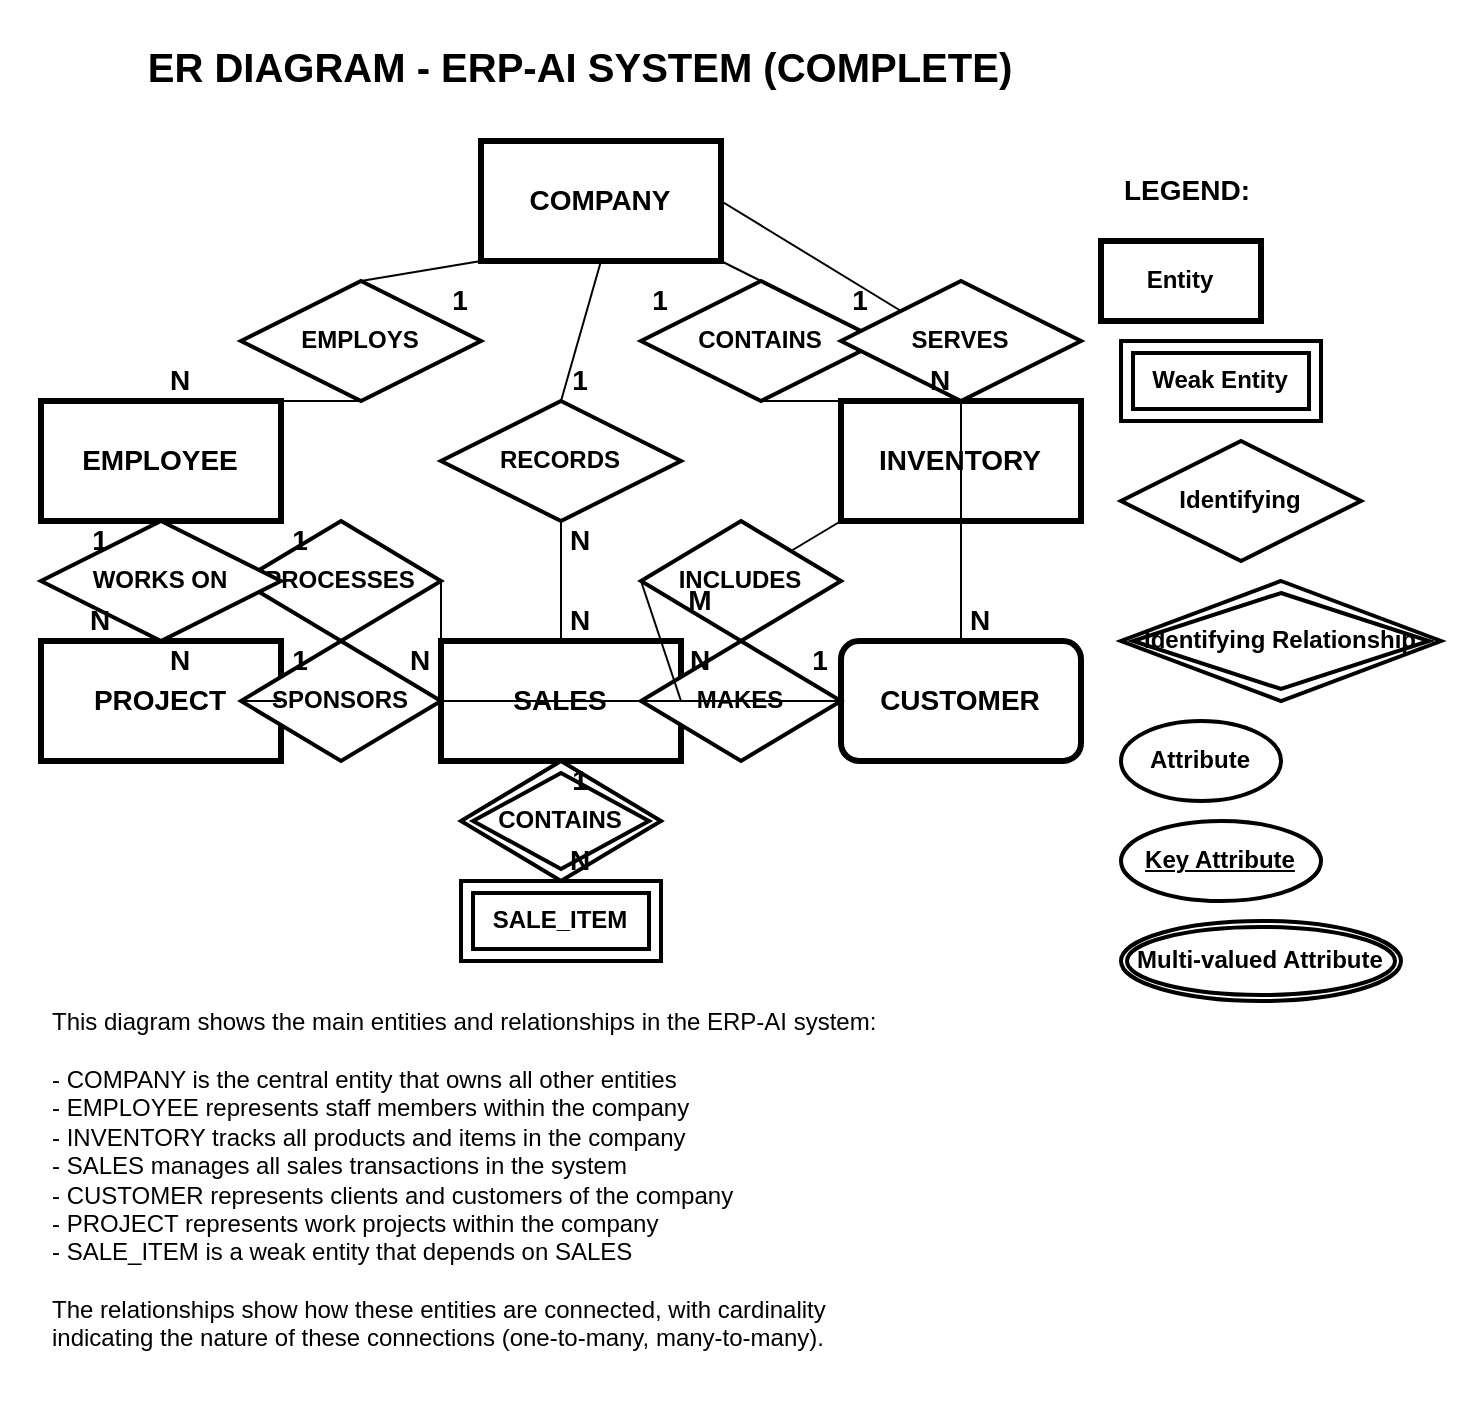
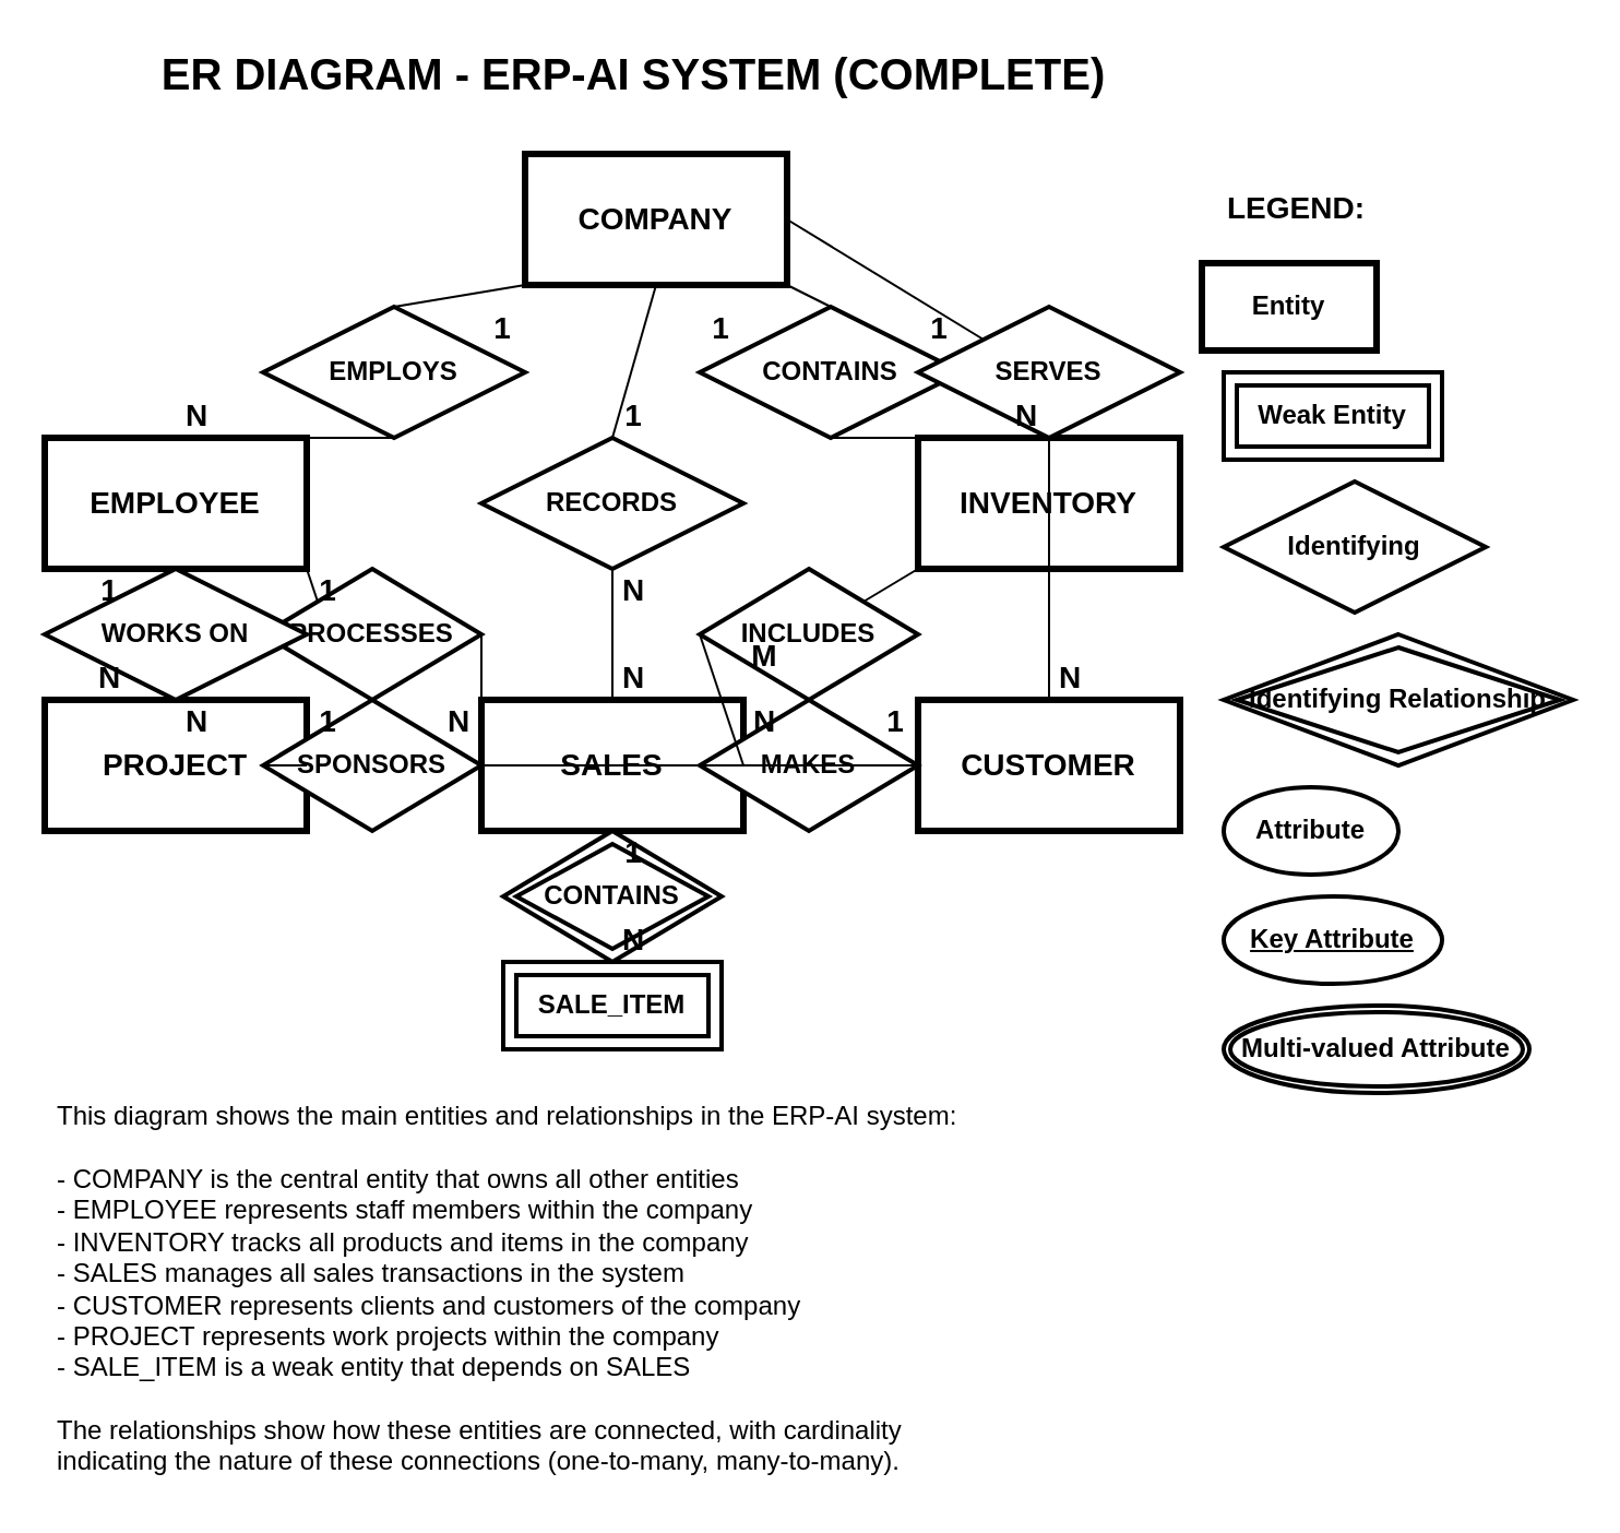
  <mxCell id="0" />
  <mxCell id="1" parent="0" />
  <mxCell id="2" value="ER DIAGRAM - ERP-AI SYSTEM (COMPLETE)" style="text;spacingTop=-5;align=center;fontSize=20;fontStyle=1" parent="1" vertex="1"><mxGeometry x="40" y="20" width="500" height="40" as="geometry" /></mxCell>
  <mxCell id="3" value="COMPANY" style="whiteSpace=wrap;align=center;verticalAlign=middle;fontStyle=1;strokeWidth=3;fillColor=#FFFFFF;fontSize=14;" parent="1" vertex="1"><mxGeometry x="240" y="70" width="120" height="60" as="geometry" /></mxCell>
  <mxCell id="4" value="EMPLOYEE" style="whiteSpace=wrap;align=center;verticalAlign=middle;fontStyle=1;strokeWidth=3;fillColor=#FFFFFF;fontSize=14;" parent="1" vertex="1"><mxGeometry x="20" y="200" width="120" height="60" as="geometry" /></mxCell>
  <mxCell id="5" value="INVENTORY" style="whiteSpace=wrap;align=center;verticalAlign=middle;fontStyle=1;strokeWidth=3;fillColor=#FFFFFF;fontSize=14;" parent="1" vertex="1"><mxGeometry x="420" y="200" width="120" height="60" as="geometry" /></mxCell>
  <mxCell id="6" value="SALES" style="whiteSpace=wrap;align=center;verticalAlign=middle;fontStyle=1;strokeWidth=3;fillColor=#FFFFFF;fontSize=14;" parent="1" vertex="1"><mxGeometry x="220" y="320" width="120" height="60" as="geometry" /></mxCell>
- <mxCell id="7" value="CUSTOMER" style="whiteSpace=wrap;align=center;verticalAlign=middle;fontStyle=1;strokeWidth=3;fillColor=#FFFFFF;fontSize=14;rounded=1;" parent="1" vertex="1"><mxGeometry x="420" y="320" width="120" height="60" as="geometry" /></mxCell>
+ <mxCell id="7" value="CUSTOMER" style="whiteSpace=wrap;align=center;verticalAlign=middle;fontStyle=1;strokeWidth=3;fillColor=#FFFFFF;fontSize=14;" parent="1" vertex="1"><mxGeometry x="420" y="320" width="120" height="60" as="geometry" /></mxCell>
  <mxCell id="8" value="PROJECT" style="whiteSpace=wrap;align=center;verticalAlign=middle;fontStyle=1;strokeWidth=3;fillColor=#FFFFFF;fontSize=14;" parent="1" vertex="1"><mxGeometry x="20" y="320" width="120" height="60" as="geometry" /></mxCell>
  <mxCell id="9" value="SALE_ITEM" style="shape=ext;margin=3;double=1;whiteSpace=wrap;html=1;align=center;fontStyle=1;strokeWidth=2;fillColor=#FFFFFF;fontSize=12;" parent="1" vertex="1"><mxGeometry x="230" y="440" width="100" height="40" as="geometry" /></mxCell>
  <mxCell id="10" value="EMPLOYS" style="shape=rhombus;perimeter=rhombusPerimeter;whiteSpace=wrap;html=1;align=center;fontStyle=1;strokeWidth=2;fillColor=#FFFFFF;fontSize=12;" parent="1" vertex="1"><mxGeometry x="120" y="140" width="120" height="60" as="geometry" /></mxCell>
  <mxCell id="11" value="CONTAINS" style="shape=rhombus;perimeter=rhombusPerimeter;whiteSpace=wrap;html=1;align=center;fontStyle=1;strokeWidth=2;fillColor=#FFFFFF;fontSize=12;" parent="1" vertex="1"><mxGeometry x="320" y="140" width="120" height="60" as="geometry" /></mxCell>
  <mxCell id="12" value="RECORDS" style="shape=rhombus;perimeter=rhombusPerimeter;whiteSpace=wrap;html=1;align=center;fontStyle=1;strokeWidth=2;fillColor=#FFFFFF;fontSize=12;" parent="1" vertex="1"><mxGeometry x="220" y="200" width="120" height="60" as="geometry" /></mxCell>
  <mxCell id="13" value="SERVES" style="shape=rhombus;perimeter=rhombusPerimeter;whiteSpace=wrap;html=1;align=center;fontStyle=1;strokeWidth=2;fillColor=#FFFFFF;fontSize=12;" parent="1" vertex="1"><mxGeometry x="420" y="140" width="120" height="60" as="geometry" /></mxCell>
  <mxCell id="14" value="PROCESSES" style="shape=rhombus;perimeter=rhombusPerimeter;whiteSpace=wrap;html=1;align=center;fontStyle=1;strokeWidth=2;fillColor=#FFFFFF;fontSize=12;" parent="1" vertex="1"><mxGeometry x="120" y="260" width="100" height="60" as="geometry" /></mxCell>
  <mxCell id="15" value="INCLUDES" style="shape=rhombus;perimeter=rhombusPerimeter;whiteSpace=wrap;html=1;align=center;fontStyle=1;strokeWidth=2;fillColor=#FFFFFF;fontSize=12;" parent="1" vertex="1"><mxGeometry x="320" y="260" width="100" height="60" as="geometry" /></mxCell>
  <mxCell id="16" value="MAKES" style="shape=rhombus;perimeter=rhombusPerimeter;whiteSpace=wrap;html=1;align=center;fontStyle=1;strokeWidth=2;fillColor=#FFFFFF;fontSize=12;" parent="1" vertex="1"><mxGeometry x="320" y="320" width="100" height="60" as="geometry" /></mxCell>
  <mxCell id="17" value="WORKS ON" style="shape=rhombus;perimeter=rhombusPerimeter;whiteSpace=wrap;html=1;align=center;fontStyle=1;strokeWidth=2;fillColor=#FFFFFF;fontSize=12;" parent="1" vertex="1"><mxGeometry x="20" y="260" width="120" height="60" as="geometry" /></mxCell>
  <mxCell id="18" value="SPONSORS" style="shape=rhombus;perimeter=rhombusPerimeter;whiteSpace=wrap;html=1;align=center;fontStyle=1;strokeWidth=2;fillColor=#FFFFFF;fontSize=12;" parent="1" vertex="1"><mxGeometry x="120" y="320" width="100" height="60" as="geometry" /></mxCell>
  <mxCell id="19" value="CONTAINS" style="shape=rhombus;double=1;perimeter=rhombusPerimeter;whiteSpace=wrap;html=1;align=center;fontStyle=1;strokeWidth=2;fillColor=#FFFFFF;fontSize=12;" parent="1" vertex="1"><mxGeometry x="230" y="380" width="100" height="60" as="geometry" /></mxCell>
  <mxCell id="20" value="" style="endArrow=none;html=1;rounded=0;exitX=0;exitY=1;exitDx=0;exitDy=0;entryX=0.5;entryY=0;entryDx=0;entryDy=0;" parent="1" source="3" target="10" edge="1"><mxGeometry relative="1" as="geometry" /></mxCell>
  <mxCell id="21" value="" style="endArrow=none;html=1;rounded=0;exitX=1;exitY=1;exitDx=0;exitDy=0;entryX=0.5;entryY=0;entryDx=0;entryDy=0;" parent="1" source="3" target="11" edge="1"><mxGeometry relative="1" as="geometry" /></mxCell>
  <mxCell id="22" value="" style="endArrow=none;html=1;rounded=0;exitX=0.5;exitY=1;exitDx=0;exitDy=0;entryX=0.5;entryY=0;entryDx=0;entryDy=0;" parent="1" source="3" target="12" edge="1"><mxGeometry relative="1" as="geometry" /></mxCell>
  <mxCell id="23" value="" style="endArrow=none;html=1;rounded=0;exitX=1;exitY=0.5;exitDx=0;exitDy=0;entryX=0;entryY=0;entryDx=0;entryDy=0;" parent="1" source="3" target="13" edge="1"><mxGeometry relative="1" as="geometry" /></mxCell>
  <mxCell id="24" value="" style="endArrow=none;html=1;rounded=0;exitX=0.5;exitY=1;exitDx=0;exitDy=0;entryX=0.5;entryY=0;entryDx=0;entryDy=0;" parent="1" source="10" target="4" edge="1"><mxGeometry relative="1" as="geometry" /></mxCell>
  <mxCell id="25" value="" style="endArrow=none;html=1;rounded=0;exitX=0.5;exitY=1;exitDx=0;exitDy=0;entryX=0.5;entryY=0;entryDx=0;entryDy=0;" parent="1" source="11" target="5" edge="1"><mxGeometry relative="1" as="geometry" /></mxCell>
  <mxCell id="26" value="" style="endArrow=none;html=1;rounded=0;exitX=0.5;exitY=1;exitDx=0;exitDy=0;entryX=0.5;entryY=0;entryDx=0;entryDy=0;" parent="1" source="12" target="6" edge="1"><mxGeometry relative="1" as="geometry" /></mxCell>
  <mxCell id="27" value="" style="endArrow=none;html=1;rounded=0;exitX=0.5;exitY=1;exitDx=0;exitDy=0;entryX=0.5;entryY=0;entryDx=0;entryDy=0;" parent="1" source="13" target="7" edge="1"><mxGeometry relative="1" as="geometry" /></mxCell>
+ <mxCell id="28" value="" style="endArrow=none;html=1;rounded=0;exitX=1;exitY=1;exitDx=0;exitDy=0;entryX=0;entryY=0;entryDx=0;entryDy=0;" parent="1" source="4" target="14" edge="1"><mxGeometry relative="1" as="geometry" /></mxCell>
  <mxCell id="29" value="" style="endArrow=none;html=1;rounded=0;exitX=1;exitY=0.5;exitDx=0;exitDy=0;entryX=0;entryY=0.5;entryDx=0;entryDy=0;" parent="1" source="14" target="6" edge="1"><mxGeometry relative="1" as="geometry" /></mxCell>
  <mxCell id="30" value="" style="endArrow=none;html=1;rounded=0;exitX=0;exitY=1;exitDx=0;exitDy=0;entryX=1;entryY=0;entryDx=0;entryDy=0;" parent="1" source="5" target="15" edge="1"><mxGeometry relative="1" as="geometry" /></mxCell>
  <mxCell id="31" value="" style="endArrow=none;html=1;rounded=0;exitX=0;exitY=0.5;exitDx=0;exitDy=0;entryX=1;entryY=0.5;entryDx=0;entryDy=0;" parent="1" source="15" target="6" edge="1"><mxGeometry relative="1" as="geometry" /></mxCell>
  <mxCell id="32" value="" style="endArrow=none;html=1;rounded=0;exitX=0;exitY=0.5;exitDx=0;exitDy=0;entryX=1;entryY=0.5;entryDx=0;entryDy=0;" parent="1" source="7" target="16" edge="1"><mxGeometry relative="1" as="geometry" /></mxCell>
  <mxCell id="33" value="" style="endArrow=none;html=1;rounded=0;exitX=0;exitY=0.5;exitDx=0;exitDy=0;entryX=1;entryY=0.5;entryDx=0;entryDy=0;" parent="1" source="16" target="6" edge="1"><mxGeometry relative="1" as="geometry" /></mxCell>
  <mxCell id="34" value="" style="endArrow=none;html=1;rounded=0;exitX=0.5;exitY=1;exitDx=0;exitDy=0;entryX=0.5;entryY=0;entryDx=0;entryDy=0;" parent="1" source="4" target="17" edge="1"><mxGeometry relative="1" as="geometry" /></mxCell>
  <mxCell id="35" value="" style="endArrow=none;html=1;rounded=0;exitX=0.5;exitY=1;exitDx=0;exitDy=0;entryX=0.5;entryY=0;entryDx=0;entryDy=0;" parent="1" source="17" target="8" edge="1"><mxGeometry relative="1" as="geometry" /></mxCell>
  <mxCell id="36" value="" style="endArrow=none;html=1;rounded=0;exitX=1;exitY=0.5;exitDx=0;exitDy=0;entryX=0;entryY=0.5;entryDx=0;entryDy=0;" parent="1" source="8" target="18" edge="1"><mxGeometry relative="1" as="geometry" /></mxCell>
  <mxCell id="37" value="" style="endArrow=none;html=1;rounded=0;exitX=1;exitY=0.5;exitDx=0;exitDy=0;entryX=0;entryY=0.5;entryDx=0;entryDy=0;" parent="1" source="18" target="7" edge="1"><mxGeometry relative="1" as="geometry"><mxPoint x="420" y="350" as="targetPoint" /></mxGeometry></mxCell>
  <mxCell id="38" value="" style="endArrow=none;html=1;rounded=0;exitX=0.5;exitY=1;exitDx=0;exitDy=0;entryX=0.5;entryY=0;entryDx=0;entryDy=0;" parent="1" source="6" target="19" edge="1"><mxGeometry relative="1" as="geometry" /></mxCell>
  <mxCell id="39" value="" style="endArrow=none;html=1;rounded=0;exitX=0.5;exitY=1;exitDx=0;exitDy=0;entryX=0.5;entryY=0;entryDx=0;entryDy=0;" parent="1" source="19" target="9" edge="1"><mxGeometry relative="1" as="geometry" /></mxCell>
  <mxCell id="40" value="1" style="text;html=1;strokeColor=none;fillColor=none;align=center;verticalAlign=middle;whiteSpace=wrap;rounded=0;fontSize=14;fontStyle=1" parent="1" vertex="1"><mxGeometry x="220" y="140" width="20" height="20" as="geometry" /></mxCell>
  <mxCell id="41" value="N" style="text;html=1;strokeColor=none;fillColor=none;align=center;verticalAlign=middle;whiteSpace=wrap;rounded=0;fontSize=14;fontStyle=1" parent="1" vertex="1"><mxGeometry x="80" y="180" width="20" height="20" as="geometry" /></mxCell>
  <mxCell id="42" value="1" style="text;html=1;strokeColor=none;fillColor=none;align=center;verticalAlign=middle;whiteSpace=wrap;rounded=0;fontSize=14;fontStyle=1" parent="1" vertex="1"><mxGeometry x="320" y="140" width="20" height="20" as="geometry" /></mxCell>
  <mxCell id="43" value="N" style="text;html=1;strokeColor=none;fillColor=none;align=center;verticalAlign=middle;whiteSpace=wrap;rounded=0;fontSize=14;fontStyle=1" parent="1" vertex="1"><mxGeometry x="460" y="180" width="20" height="20" as="geometry" /></mxCell>
  <mxCell id="44" value="1" style="text;html=1;strokeColor=none;fillColor=none;align=center;verticalAlign=middle;whiteSpace=wrap;rounded=0;fontSize=14;fontStyle=1" parent="1" vertex="1"><mxGeometry x="280" y="180" width="20" height="20" as="geometry" /></mxCell>
  <mxCell id="45" value="N" style="text;html=1;strokeColor=none;fillColor=none;align=center;verticalAlign=middle;whiteSpace=wrap;rounded=0;fontSize=14;fontStyle=1" parent="1" vertex="1"><mxGeometry x="280" y="300" width="20" height="20" as="geometry" /></mxCell>
  <mxCell id="46" value="1" style="text;html=1;strokeColor=none;fillColor=none;align=center;verticalAlign=middle;whiteSpace=wrap;rounded=0;fontSize=14;fontStyle=1" parent="1" vertex="1"><mxGeometry x="420" y="140" width="20" height="20" as="geometry" /></mxCell>
  <mxCell id="47" value="N" style="text;html=1;strokeColor=none;fillColor=none;align=center;verticalAlign=middle;whiteSpace=wrap;rounded=0;fontSize=14;fontStyle=1" parent="1" vertex="1"><mxGeometry x="480" y="300" width="20" height="20" as="geometry" /></mxCell>
  <mxCell id="48" value="1" style="text;html=1;strokeColor=none;fillColor=none;align=center;verticalAlign=middle;whiteSpace=wrap;rounded=0;fontSize=14;fontStyle=1" parent="1" vertex="1"><mxGeometry x="40" y="260" width="20" height="20" as="geometry" /></mxCell>
  <mxCell id="49" value="N" style="text;html=1;strokeColor=none;fillColor=none;align=center;verticalAlign=middle;whiteSpace=wrap;rounded=0;fontSize=14;fontStyle=1" parent="1" vertex="1"><mxGeometry x="40" y="300" width="20" height="20" as="geometry" /></mxCell>
  <mxCell id="50" value="1" style="text;html=1;strokeColor=none;fillColor=none;align=center;verticalAlign=middle;whiteSpace=wrap;rounded=0;fontSize=14;fontStyle=1" parent="1" vertex="1"><mxGeometry x="140" y="260" width="20" height="20" as="geometry" /></mxCell>
  <mxCell id="51" value="N" style="text;html=1;strokeColor=none;fillColor=none;align=center;verticalAlign=middle;whiteSpace=wrap;rounded=0;fontSize=14;fontStyle=1" parent="1" vertex="1"><mxGeometry x="200" y="320" width="20" height="20" as="geometry" /></mxCell>
  <mxCell id="52" value="M" style="text;html=1;strokeColor=none;fillColor=none;align=center;verticalAlign=middle;whiteSpace=wrap;rounded=0;fontSize=14;fontStyle=1" parent="1" vertex="1"><mxGeometry x="340" y="290" width="20" height="20" as="geometry" /></mxCell>
  <mxCell id="53" value="N" style="text;html=1;strokeColor=none;fillColor=none;align=center;verticalAlign=middle;whiteSpace=wrap;rounded=0;fontSize=14;fontStyle=1" parent="1" vertex="1"><mxGeometry x="280" y="260" width="20" height="20" as="geometry" /></mxCell>
  <mxCell id="54" value="1" style="text;html=1;strokeColor=none;fillColor=none;align=center;verticalAlign=middle;whiteSpace=wrap;rounded=0;fontSize=14;fontStyle=1" parent="1" vertex="1"><mxGeometry x="400" y="320" width="20" height="20" as="geometry" /></mxCell>
  <mxCell id="55" value="N" style="text;html=1;strokeColor=none;fillColor=none;align=center;verticalAlign=middle;whiteSpace=wrap;rounded=0;fontSize=14;fontStyle=1" parent="1" vertex="1"><mxGeometry x="340" y="320" width="20" height="20" as="geometry" /></mxCell>
  <mxCell id="56" value="1" style="text;html=1;strokeColor=none;fillColor=none;align=center;verticalAlign=middle;whiteSpace=wrap;rounded=0;fontSize=14;fontStyle=1" parent="1" vertex="1"><mxGeometry x="140" y="320" width="20" height="20" as="geometry" /></mxCell>
  <mxCell id="57" value="N" style="text;html=1;strokeColor=none;fillColor=none;align=center;verticalAlign=middle;whiteSpace=wrap;rounded=0;fontSize=14;fontStyle=1" parent="1" vertex="1"><mxGeometry x="80" y="320" width="20" height="20" as="geometry" /></mxCell>
  <mxCell id="58" value="1" style="text;html=1;strokeColor=none;fillColor=none;align=center;verticalAlign=middle;whiteSpace=wrap;rounded=0;fontSize=14;fontStyle=1" parent="1" vertex="1"><mxGeometry x="280" y="380" width="20" height="20" as="geometry" /></mxCell>
  <mxCell id="59" value="N" style="text;html=1;strokeColor=none;fillColor=none;align=center;verticalAlign=middle;whiteSpace=wrap;rounded=0;fontSize=14;fontStyle=1" parent="1" vertex="1"><mxGeometry x="280" y="420" width="20" height="20" as="geometry" /></mxCell>
  <mxCell id="60" value="LEGEND:" style="text;html=1;strokeColor=none;fillColor=none;align=left;verticalAlign=middle;whiteSpace=wrap;rounded=0;fontStyle=1;fontSize=14;" vertex="1" parent="1"><mxGeometry x="560" y="80" width="80" height="30" as="geometry" /></mxCell>
  <mxCell id="61" value="Entity" style="whiteSpace=wrap;align=center;verticalAlign=middle;fontStyle=1;strokeWidth=3;fillColor=#FFFFFF;fontSize=12;" vertex="1" parent="1"><mxGeometry x="550" y="120" width="80" height="40" as="geometry" /></mxCell>
  <mxCell id="62" value="Weak Entity" style="shape=ext;margin=3;double=1;whiteSpace=wrap;html=1;align=center;fontStyle=1;strokeWidth=2;fillColor=#FFFFFF;fontSize=12;" vertex="1" parent="1"><mxGeometry x="560" y="170" width="100" height="40" as="geometry" /></mxCell>
  <mxCell id="63" value="Identifying" style="shape=rhombus;perimeter=rhombusPerimeter;whiteSpace=wrap;html=1;align=center;fontStyle=1;strokeWidth=2;fillColor=#FFFFFF;fontSize=12;" vertex="1" parent="1"><mxGeometry x="560" y="220" width="120" height="60" as="geometry" /></mxCell>
  <mxCell id="64" value="Identifying Relationship" style="shape=rhombus;double=1;perimeter=rhombusPerimeter;whiteSpace=wrap;html=1;align=center;fontStyle=1;strokeWidth=2;fillColor=#FFFFFF;fontSize=12;" vertex="1" parent="1"><mxGeometry x="560" y="290" width="160" height="60" as="geometry" /></mxCell>
  <mxCell id="65" value="Attribute" style="ellipse;whiteSpace=wrap;html=1;align=center;fontStyle=1;strokeWidth=2;fillColor=#FFFFFF;fontSize=12;" vertex="1" parent="1"><mxGeometry x="560" y="360" width="80" height="40" as="geometry" /></mxCell>
  <mxCell id="66" value="&lt;u&gt;Key Attribute&lt;/u&gt;" style="ellipse;whiteSpace=wrap;html=1;align=center;fontStyle=1;strokeWidth=2;fillColor=#FFFFFF;fontSize=12;" vertex="1" parent="1"><mxGeometry x="560" y="410" width="100" height="40" as="geometry" /></mxCell>
  <mxCell id="67" value="Multi-valued Attribute" style="ellipse;shape=doubleEllipse;margin=3;whiteSpace=wrap;html=1;align=center;fontStyle=1;strokeWidth=2;fillColor=#FFFFFF;fontSize=12;" vertex="1" parent="1"><mxGeometry x="560" y="460" width="140" height="40" as="geometry" /></mxCell>
  <mxCell id="68" value="This diagram shows the main entities and relationships in the ERP-AI system:&#10;&#10;- COMPANY is the central entity that owns all other entities&#10;- EMPLOYEE represents staff members within the company&#10;- INVENTORY tracks all products and items in the company&#10;- SALES manages all sales transactions in the system&#10;- CUSTOMER represents clients and customers of the company&#10;- PROJECT represents work projects within the company&#10;- SALE_ITEM is a weak entity that depends on SALES&#10;&#10;The relationships show how these entities are connected, with cardinality&#10;indicating the nature of these connections (one-to-many, many-to-many)." style="text;strokeColor=none;fillColor=none;align=left;verticalAlign=middle;spacingLeft=4;spacingRight=4;overflow=hidden;points=[[0,0.5],[1,0.5]];portConstraint=eastwest;rotatable=0;whiteSpace=wrap;html=1;fontSize=12;" vertex="1" parent="1"><mxGeometry x="20" y="500" width="520" height="180" as="geometry" /></mxCell>
